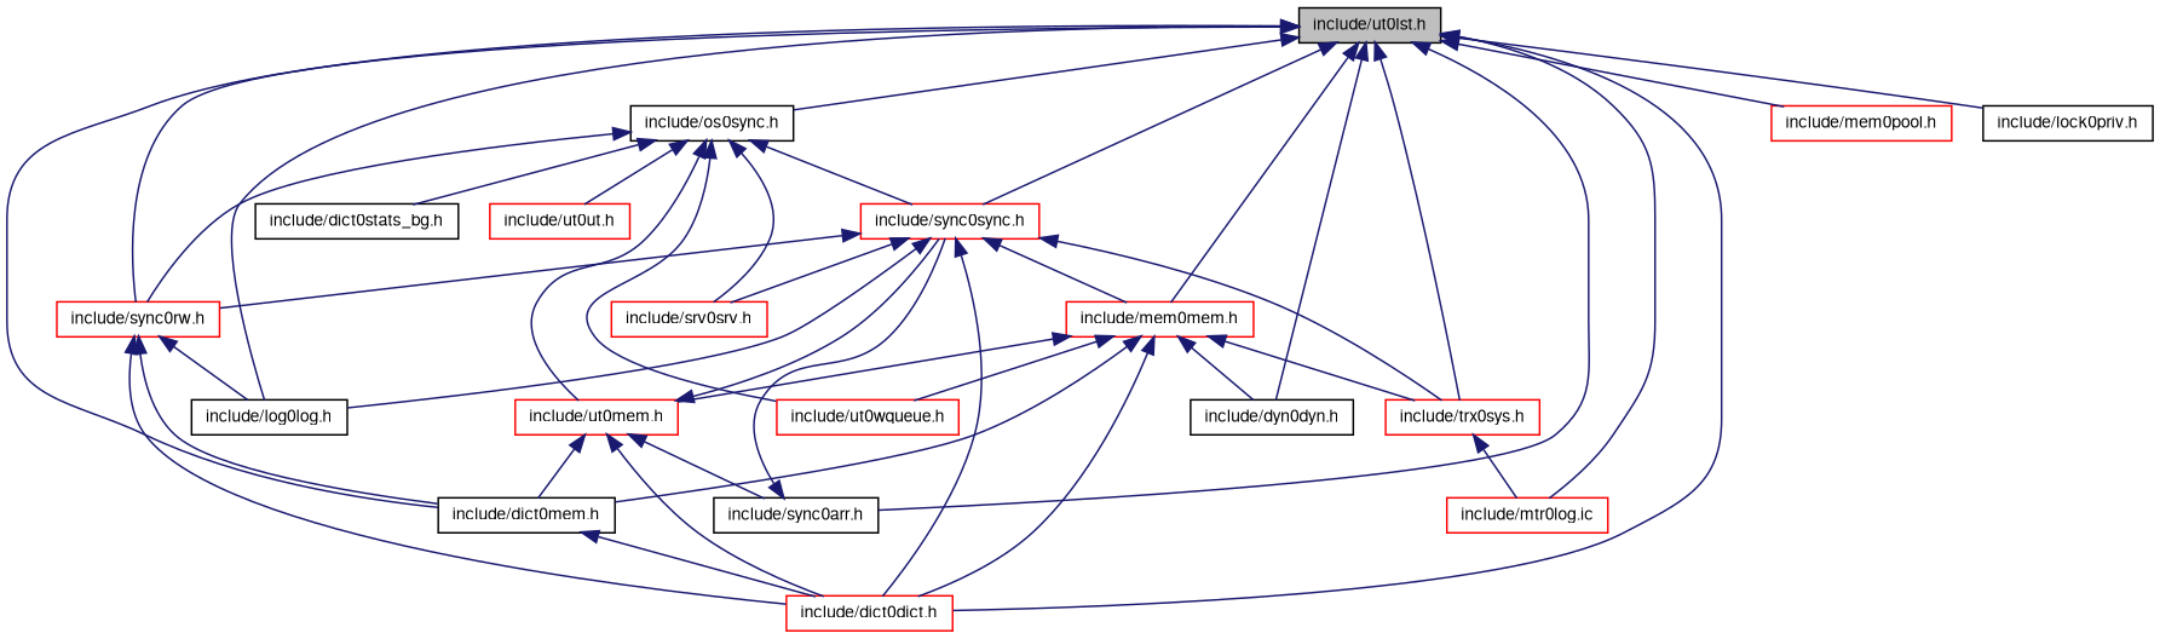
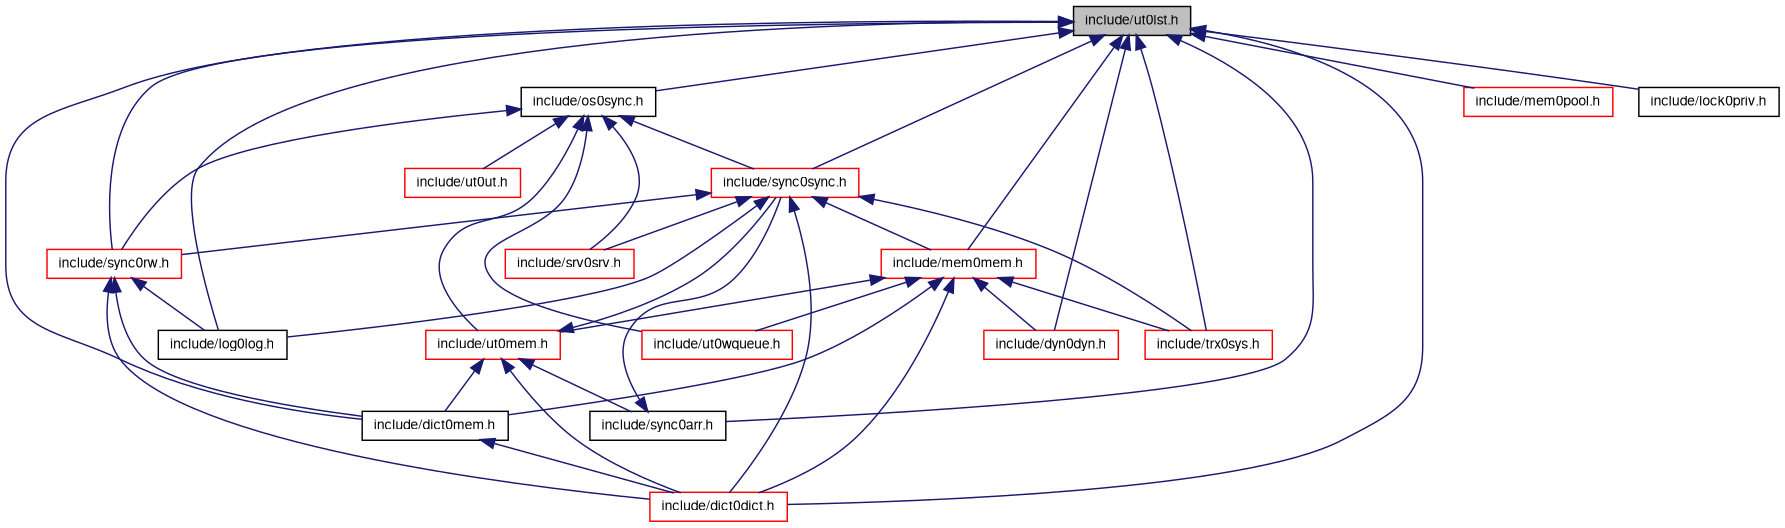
  digraph {
    node [color=red fontname=FreeSans fontsize=10 shape=record]
    edge [color=midnightblue dir=back fontname=FreeSans fontsize=10 labelfontname=FreeSans labelfontsize=10 style=solid]
    n1 [color=black fillcolor=grey75 fontcolor=black height=0.2 label="include/ut0lst.h" style=filled width=0.4]
    n2 [color=black height=0.2 label="include/os0sync.h" width=0.4]
    n3 [color=black height=0.2 label="include/dict0mem.h" width=0.4]
    n4 [height=0.2 label="include/dict0dict.h" width=0.4]
    n5 [height=0.2 label="include/mem0mem.h" width=0.4]
-   n6 [color=black height=0.2 label="include/dyn0dyn.h" width=0.4]
+   n6 [height=0.2 label="include/dyn0dyn.h" width=0.4]
    n7 [height=0.2 label="include/trx0sys.h" width=0.4]
-   n8 [height=0.2 label="include/mtr0log.ic" width=0.4]
    n9 [height=0.2 label="include/sync0sync.h" width=0.4]
    n10 [color=black height=0.2 label="include/log0log.h" width=0.4]
    n11 [height=0.2 label="include/sync0rw.h" width=0.4]
    n12 [color=black height=0.2 label="include/sync0arr.h" width=0.4]
    n13 [height=0.2 label="include/mem0pool.h" width=0.4]
    n14 [color=black height=0.2 label="include/lock0priv.h" width=0.4]
    n15 [height=0.2 label="include/ut0ut.h" width=0.4]
    n16 [height=0.2 label="include/ut0mem.h" width=0.4]
    n17 [height=0.2 label="include/ut0wqueue.h" width=0.4]
    n18 [height=0.2 label="include/srv0srv.h" width=0.4]
-   n19 [color=black height=0.2 label="include/dict0stats_bg.h" width=0.4]
    n1 -> n2
    n1 -> n3
    n1 -> n4
    n1 -> n5
    n1 -> n6
    n1 -> n7
-   n1 -> n8
    n1 -> n9
    n1 -> n10
    n1 -> n11
    n1 -> n12
    n1 -> n13
    n1 -> n14
    n2 -> n9
    n2 -> n11
    n2 -> n15
    n2 -> n16
    n2 -> n17
    n2 -> n18
-   n2 -> n19
    n3 -> n4
    n5 -> n3
    n5 -> n4
    n5 -> n6
    n5 -> n7
    n5 -> n16
    n5 -> n17
-   n7 -> n8
    n9 -> n4
    n9 -> n5
    n9 -> n7
    n9 -> n10
    n9 -> n11
    n9 -> n18
    n11 -> n3
    n11 -> n4
    n11 -> n10
    n12 -> n9
    n16 -> n3
    n16 -> n4
    n16 -> n9
    n16 -> n12
  }
